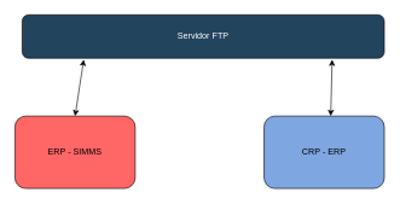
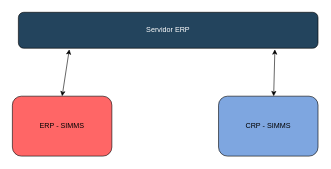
  <mxCell id="0" />
  <mxCell id="1" parent="0" />
- <mxCell id="2" value="&lt;font color=&quot;#ffffff&quot;&gt;Servidor FTP&lt;/font&gt;" style="rounded=1;whiteSpace=wrap;html=1;fillColor=#23445D;" vertex="1" parent="1"><mxGeometry x="30" y="20" width="500" height="60" as="geometry" /></mxCell>
+ <mxCell id="2" value="&lt;font color=&quot;#ffffff&quot;&gt;Servidor ERP&lt;/font&gt;" style="rounded=1;whiteSpace=wrap;html=1;fillColor=#23445D;" vertex="1" parent="1"><mxGeometry x="30" y="20" width="500" height="60" as="geometry" /></mxCell>
  <mxCell id="3" value="ERP - SIMMS" style="rounded=1;whiteSpace=wrap;html=1;fillColor=#FF6666;" vertex="1" parent="1"><mxGeometry x="20" y="160" width="166" height="100" as="geometry" /></mxCell>
- <mxCell id="4" value="CRP - ERP" style="rounded=1;whiteSpace=wrap;html=1;fillColor=#7EA6E0;" vertex="1" parent="1"><mxGeometry x="364" y="160" width="166" height="100" as="geometry" /></mxCell>
+ <mxCell id="4" value="CRP - SIMMS" style="rounded=1;whiteSpace=wrap;html=1;fillColor=#7EA6E0;" vertex="1" parent="1"><mxGeometry x="364" y="160" width="166" height="100" as="geometry" /></mxCell>
  <mxCell id="5" value="" style="endArrow=classic;startArrow=classic;html=1;rounded=0;entryX=0.17;entryY=1.033;entryDx=0;entryDy=0;entryPerimeter=0;exitX=0.5;exitY=0;exitDx=0;exitDy=0;" edge="1" parent="1" source="3" target="2"><mxGeometry width="50" height="50" relative="1" as="geometry"><mxPoint x="226" y="190" as="sourcePoint" /><mxPoint x="276" y="140" as="targetPoint" /></mxGeometry></mxCell>
  <mxCell id="6" value="" style="endArrow=classic;startArrow=classic;html=1;rounded=0;entryX=0.17;entryY=1.033;entryDx=0;entryDy=0;entryPerimeter=0;exitX=0.5;exitY=0;exitDx=0;exitDy=0;" edge="1" parent="1"><mxGeometry width="50" height="50" relative="1" as="geometry"><mxPoint x="456" y="160" as="sourcePoint" /><mxPoint x="458" y="82" as="targetPoint" /></mxGeometry></mxCell>
